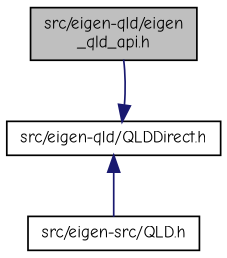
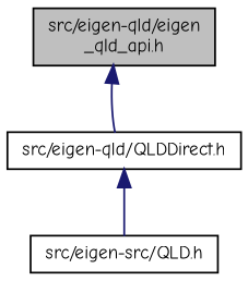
  digraph {
    fontname="Comic Neue"
    node [color=black fillcolor=white fontname="Comic Neue" fontsize=10 shape=record style=filled]
    edge [color=midnightblue dir=back fontname="Comic Neue" fontsize=10 labelfontname=Helvetica labelfontsize=10 style=solid]
    n1 [fillcolor=grey75 fontcolor=black height=0.2 label="src/eigen-qld/eigen\l_qld_api.h" width=0.4]
    n2 [height=0.2 label="src/eigen-qld/QLDDirect.h" width=0.4]
    n3 [height=0.2 label="src/eigen-src/QLD.h" width=0.4]
-   n2 -> n1
+   n1 -> n2
    n2 -> n3
  }
